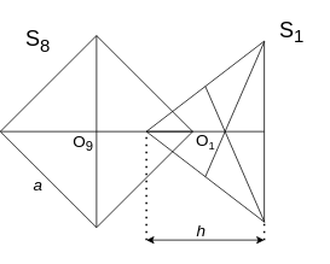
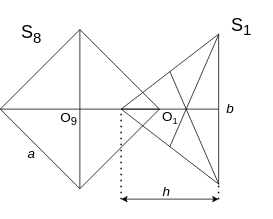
  <mxCell id="0" />
  <mxCell id="1" parent="0" />
  <mxCell id="2" value="" style="whiteSpace=wrap;html=1;aspect=fixed;fillColor=none;rotation=45;" parent="1" vertex="1"><mxGeometry x="30" y="70" width="150" height="150" as="geometry" /></mxCell>
  <mxCell id="3" value="" style="triangle;whiteSpace=wrap;html=1;fillColor=none;rotation=-180;" parent="1" vertex="1"><mxGeometry x="160" y="45" width="130" height="200" as="geometry" /></mxCell>
  <mxCell id="4" value="" style="endArrow=none;html=1;rounded=0;exitX=1;exitY=0.5;exitDx=0;exitDy=0;entryX=0;entryY=0.5;entryDx=0;entryDy=0;" parent="1" source="3" target="3" edge="1"><mxGeometry width="50" height="50" relative="1" as="geometry"><mxPoint x="260" y="225" as="sourcePoint" /><mxPoint x="310" y="175" as="targetPoint" /></mxGeometry></mxCell>
  <mxCell id="5" value="" style="endArrow=none;html=1;rounded=0;entryX=0.5;entryY=1;entryDx=0;entryDy=0;exitX=-0.003;exitY=-0.002;exitDx=0;exitDy=0;exitPerimeter=0;" parent="1" source="3" target="3" edge="1"><mxGeometry width="50" height="50" relative="1" as="geometry"><mxPoint x="250" y="345" as="sourcePoint" /><mxPoint x="300" y="295" as="targetPoint" /></mxGeometry></mxCell>
  <mxCell id="6" value="" style="endArrow=none;html=1;rounded=0;exitX=0.5;exitY=0;exitDx=0;exitDy=0;entryX=-0.001;entryY=0.998;entryDx=0;entryDy=0;entryPerimeter=0;" parent="1" source="3" target="3" edge="1"><mxGeometry width="50" height="50" relative="1" as="geometry"><mxPoint x="320" y="185" as="sourcePoint" /><mxPoint x="370" y="135" as="targetPoint" /></mxGeometry></mxCell>
  <mxCell id="7" value="" style="endArrow=none;html=1;rounded=0;exitX=0;exitY=1;exitDx=0;exitDy=0;entryX=1;entryY=0;entryDx=0;entryDy=0;" parent="1" source="2" target="2" edge="1"><mxGeometry width="50" height="50" relative="1" as="geometry"><mxPoint x="150" y="195" as="sourcePoint" /><mxPoint x="200" y="145" as="targetPoint" /></mxGeometry></mxCell>
  <mxCell id="8" value="" style="endArrow=none;html=1;rounded=0;exitX=0;exitY=0;exitDx=0;exitDy=0;entryX=1;entryY=1;entryDx=0;entryDy=0;" parent="1" source="2" target="2" edge="1"><mxGeometry width="50" height="50" relative="1" as="geometry"><mxPoint x="10" y="135" as="sourcePoint" /><mxPoint x="60" y="85" as="targetPoint" /></mxGeometry></mxCell>
  <mxCell id="9" value="&lt;span style=&quot;font-size: 24px&quot;&gt;S&lt;sub&gt;8&lt;/sub&gt;&lt;/span&gt;" style="text;html=1;align=center;verticalAlign=middle;resizable=0;points=[];autosize=1;strokeColor=none;fillColor=none;" parent="1" vertex="1"><mxGeometry x="20" y="30" width="40" height="30" as="geometry" /></mxCell>
  <mxCell id="10" value="&lt;span style=&quot;font-size: 24px&quot;&gt;S&lt;sub&gt;1&lt;/sub&gt;&lt;/span&gt;" style="text;html=1;align=center;verticalAlign=middle;resizable=0;points=[];autosize=1;strokeColor=none;fillColor=none;" parent="1" vertex="1"><mxGeometry x="300" y="20" width="40" height="30" as="geometry" /></mxCell>
  <mxCell id="11" value="&lt;font style=&quot;font-size: 18px&quot;&gt;O&lt;sub&gt;9&lt;/sub&gt;&lt;/font&gt;" style="text;html=1;align=center;verticalAlign=middle;resizable=0;points=[];autosize=1;strokeColor=none;fillColor=none;fontSize=24;" parent="1" vertex="1"><mxGeometry x="70" y="135" width="40" height="40" as="geometry" /></mxCell>
  <mxCell id="12" value="&lt;font style=&quot;font-size: 18px&quot;&gt;O&lt;/font&gt;&lt;font style=&quot;font-size: 15px&quot;&gt;&lt;sub&gt;1&lt;/sub&gt;&lt;/font&gt;" style="text;html=1;align=center;verticalAlign=middle;resizable=0;points=[];autosize=1;strokeColor=none;fillColor=none;fontSize=24;" parent="1" vertex="1"><mxGeometry x="205" y="133" width="40" height="40" as="geometry" /></mxCell>
  <mxCell id="13" value="&lt;i&gt;a&lt;/i&gt;" style="text;html=1;align=center;verticalAlign=middle;resizable=0;points=[];autosize=1;strokeColor=none;fillColor=none;fontSize=18;" parent="1" vertex="1"><mxGeometry x="25" y="190" width="30" height="30" as="geometry" /></mxCell>
+ <mxCell id="14" value="&lt;i&gt;b&lt;/i&gt;" style="text;html=1;align=center;verticalAlign=middle;resizable=0;points=[];autosize=1;strokeColor=none;fillColor=none;fontSize=18;" parent="1" vertex="1"><mxGeometry x="290" y="130" width="30" height="30" as="geometry" /></mxCell>
  <mxCell id="15" value="" style="endArrow=none;dashed=1;html=1;dashPattern=1 3;strokeWidth=2;rounded=0;fontSize=18;entryX=1;entryY=0.5;entryDx=0;entryDy=0;" parent="1" target="3" edge="1"><mxGeometry width="50" height="50" relative="1" as="geometry"><mxPoint x="160" y="265" as="sourcePoint" /><mxPoint x="230" y="255" as="targetPoint" /></mxGeometry></mxCell>
  <mxCell id="16" value="" style="endArrow=none;dashed=1;html=1;dashPattern=1 3;strokeWidth=2;rounded=0;fontSize=18;entryX=0;entryY=0.002;entryDx=0;entryDy=0;entryPerimeter=0;" parent="1" target="3" edge="1"><mxGeometry width="50" height="50" relative="1" as="geometry"><mxPoint x="290" y="265" as="sourcePoint" /><mxPoint x="304.84" y="155" as="targetPoint" /></mxGeometry></mxCell>
  <mxCell id="17" value="" style="endArrow=classic;startArrow=classic;html=1;rounded=0;fontSize=18;" parent="1" edge="1"><mxGeometry width="50" height="50" relative="1" as="geometry"><mxPoint x="160" y="265" as="sourcePoint" /><mxPoint x="290" y="265" as="targetPoint" /></mxGeometry></mxCell>
  <mxCell id="18" value="&lt;i&gt;h&lt;/i&gt;" style="text;html=1;align=center;verticalAlign=middle;resizable=0;points=[];autosize=1;strokeColor=none;fillColor=none;fontSize=18;" parent="1" vertex="1"><mxGeometry x="205" y="240" width="30" height="30" as="geometry" /></mxCell>
